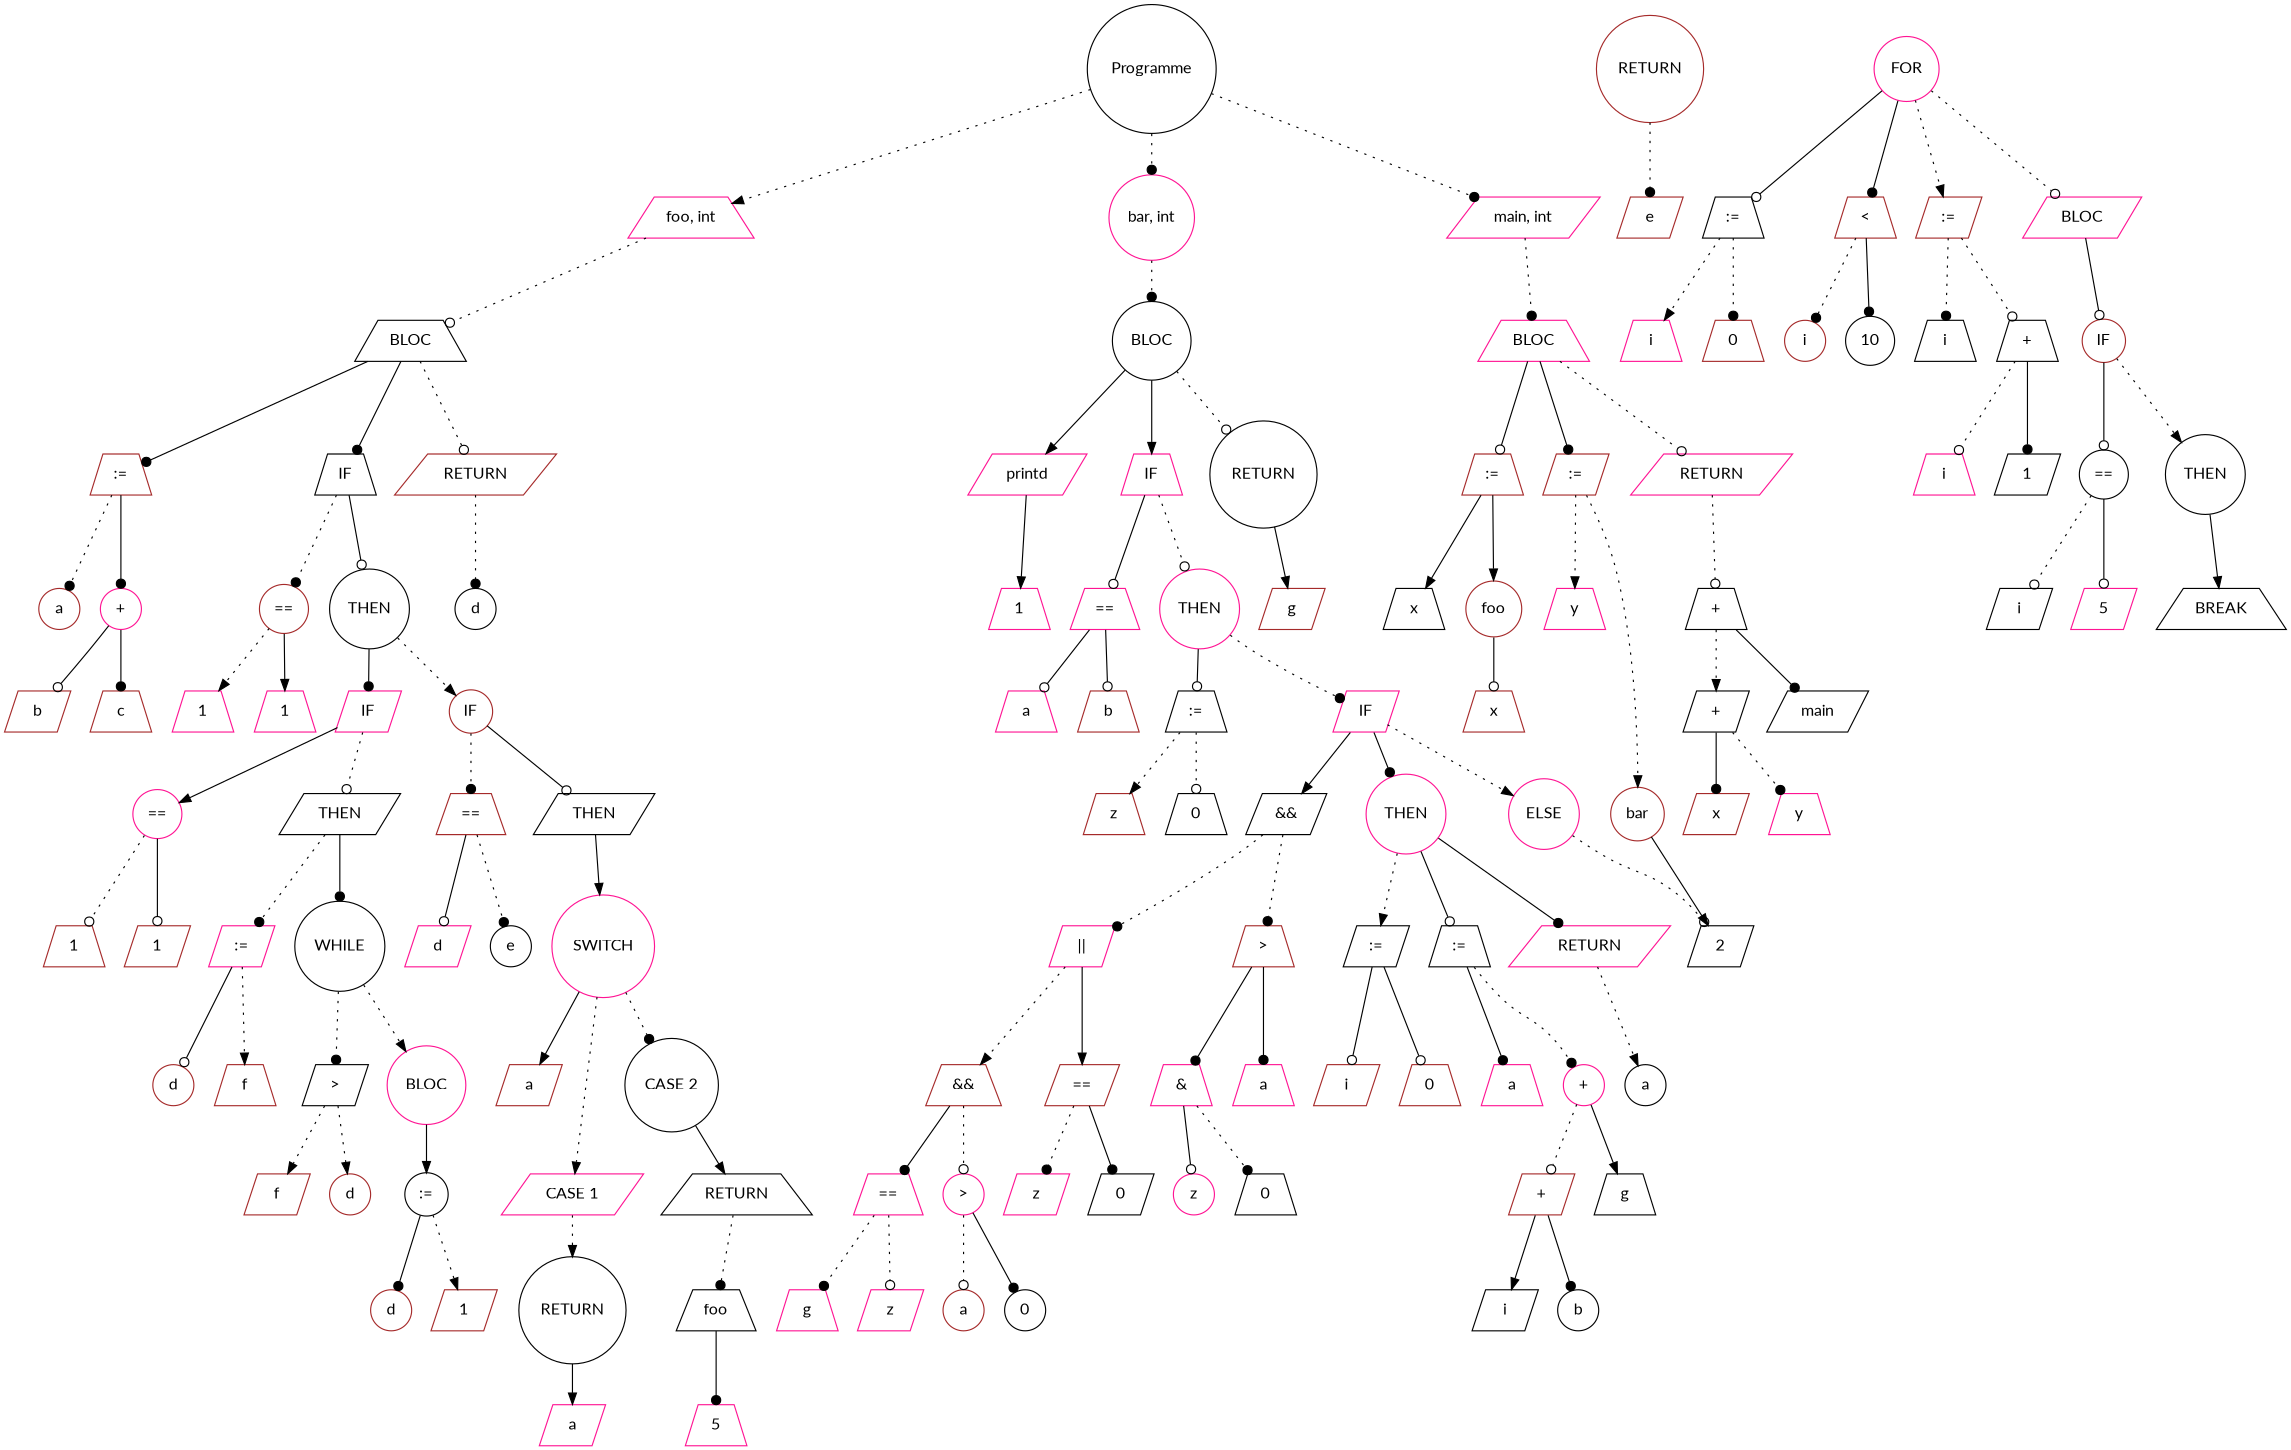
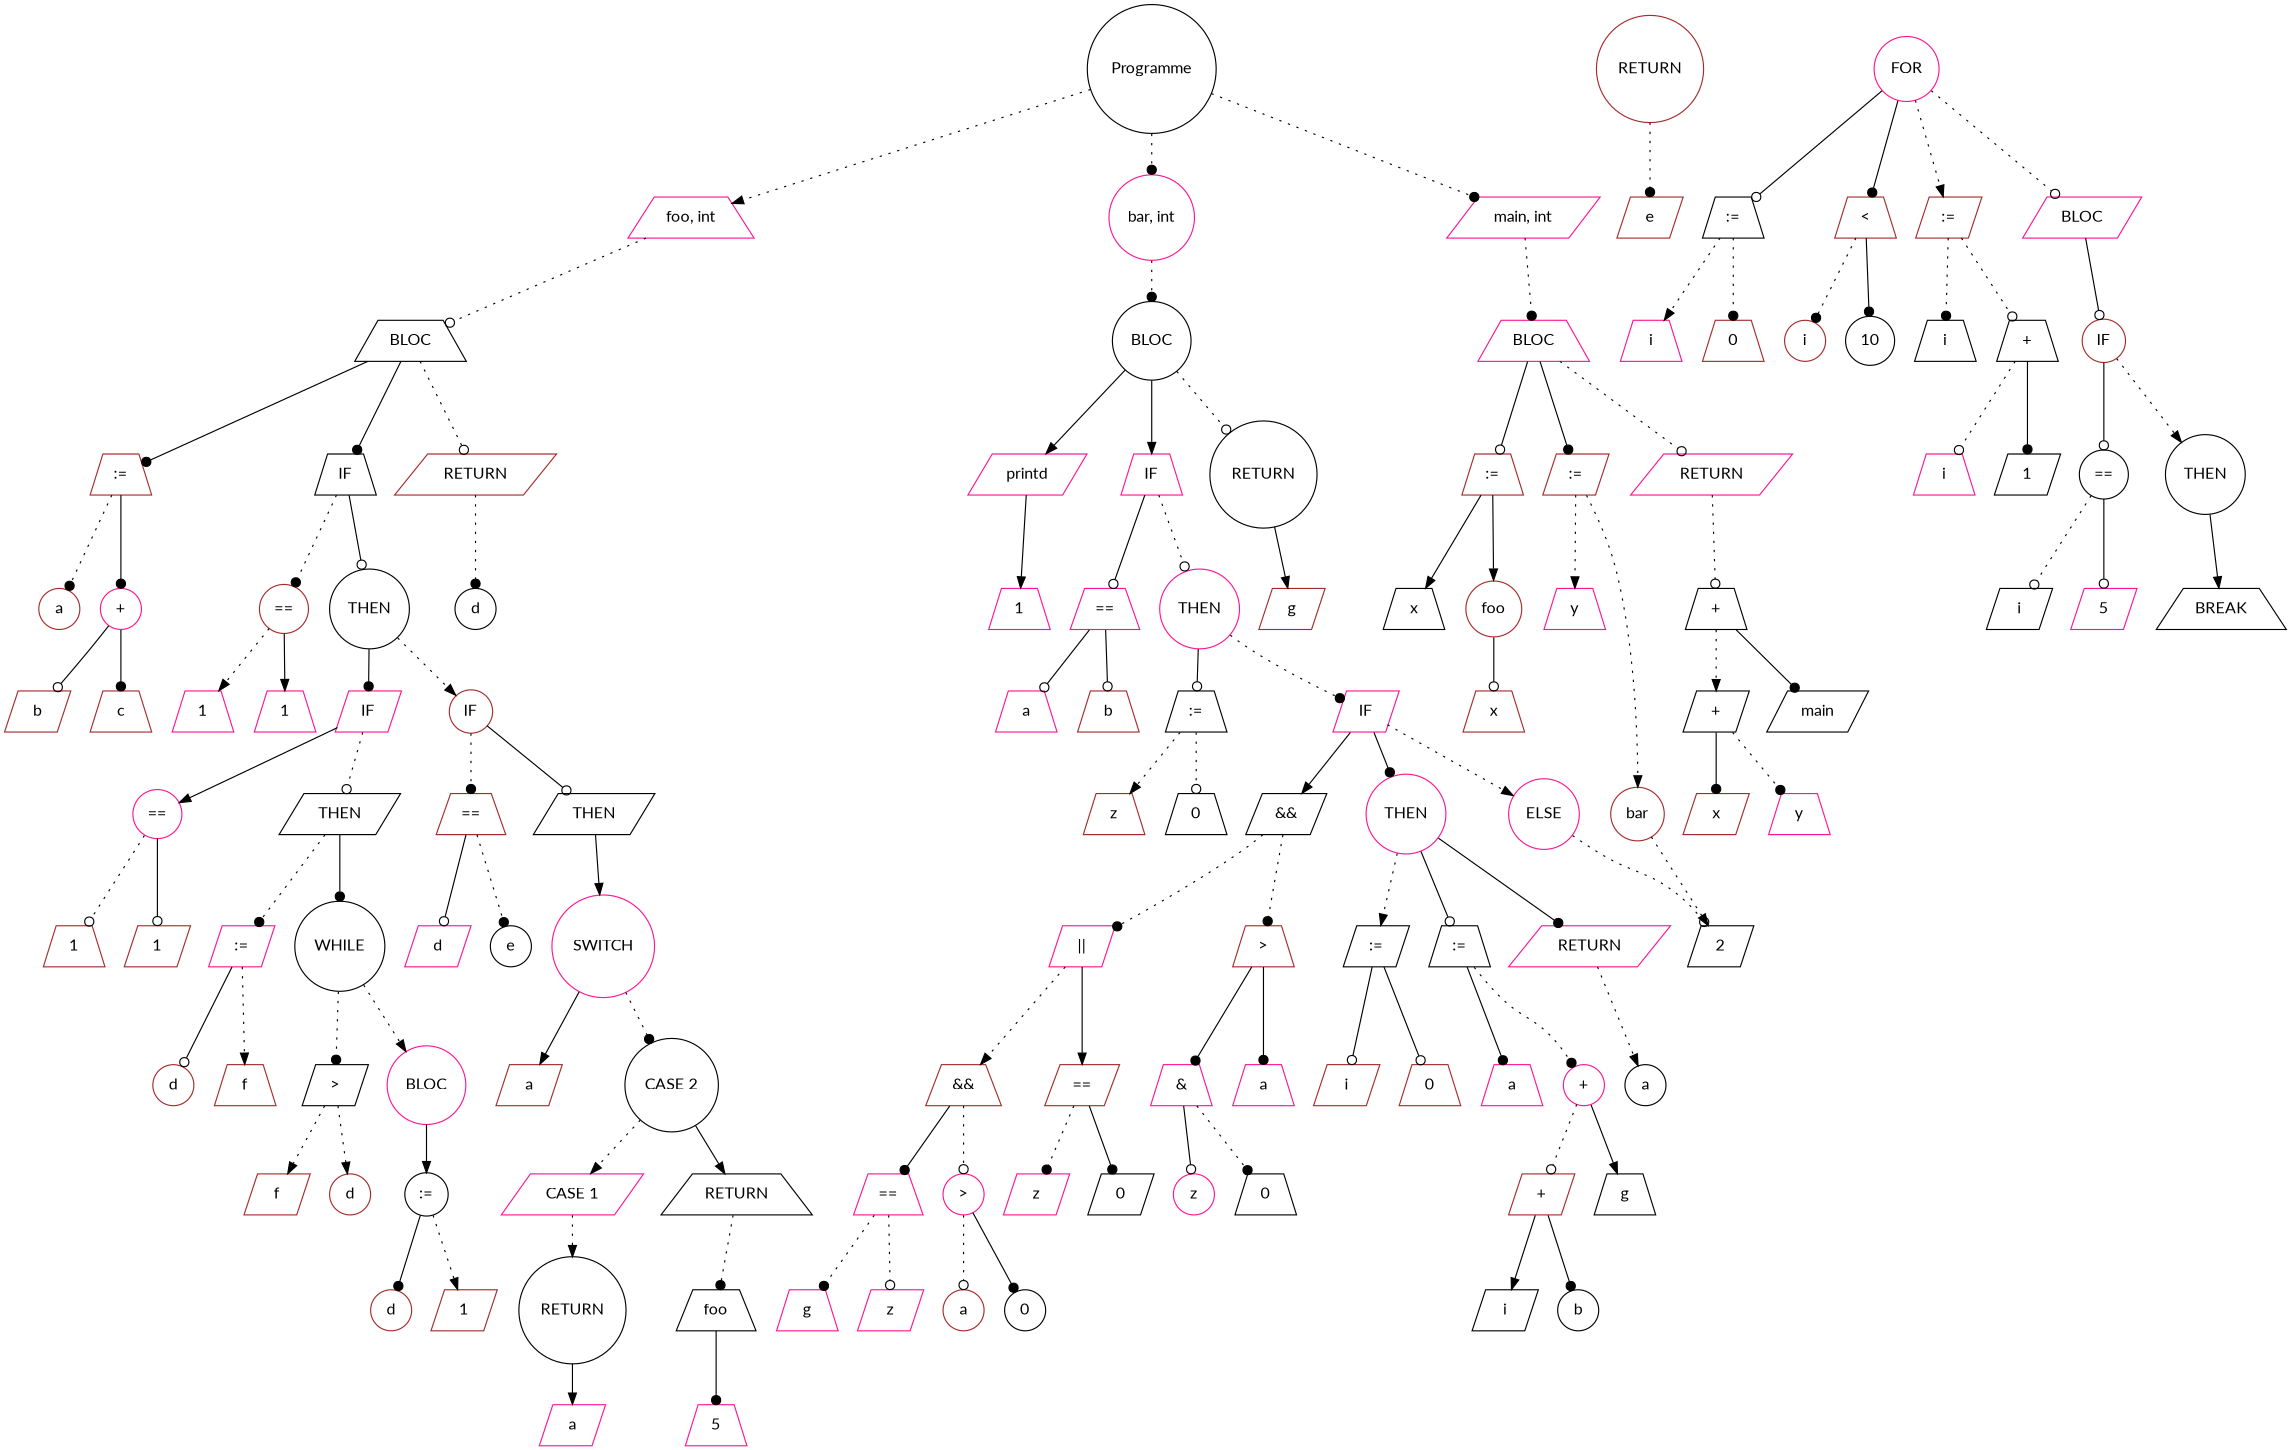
  digraph {
    fontname=Lato
    node [color=deeppink fontname=Lato shape=trapezium]
    edge [arrowhead=dot fontname=Lato style=dotted]
    n1 [color=black label=Programme shape=circle]
    n2 [label="foo, int"]
    n3 [label="bar, int" shape=circle]
    n4 [label="main, int" shape=parallelogram]
    n5 [color=black label=BLOC]
    n6 [color=black label=BLOC shape=circle]
    n7 [label=BLOC]
    n8 [color=brown label=":="]
    n9 [color=black label=IF]
    n10 [color=brown label=RETURN shape=parallelogram]
    n11 [color=brown label=a shape=circle]
    n12 [label="+" shape=circle]
    n13 [color=brown label="==" shape=circle]
    n14 [color=black label=THEN shape=circle]
    n15 [color=black label=d shape=circle]
    n16 [color=brown label=b shape=parallelogram]
    n17 [color=brown label=c]
    n18 [label=1]
    n19 [label=1]
    n20 [label=IF shape=parallelogram]
    n21 [color=brown label=IF shape=circle]
    n22 [label="==" shape=circle]
    n23 [color=black label=THEN shape=parallelogram]
    n24 [color=brown label="=="]
    n25 [color=black label=THEN shape=parallelogram]
    n26 [color=brown label=1]
    n27 [color=brown label=1 shape=parallelogram]
    n28 [label=":=" shape=parallelogram]
    n29 [color=black label=WHILE shape=circle]
    n30 [color=brown label=d shape=circle]
    n31 [color=brown label=f]
    n32 [color=black label=">" shape=parallelogram]
    n33 [label=BLOC shape=circle]
    n34 [color=brown label=f shape=parallelogram]
    n35 [color=brown label=d shape=circle]
    n36 [color=black label=":=" shape=circle]
    n37 [color=brown label=d shape=circle]
    n38 [color=brown label=1 shape=parallelogram]
    n39 [label=d shape=parallelogram]
    n40 [color=black label=e shape=circle]
    n41 [label=SWITCH shape=circle]
    n42 [color=brown label=a shape=parallelogram]
    n43 [label="CASE 1" shape=parallelogram]
    n44 [color=black label="CASE 2" shape=circle]
    n45 [color=black label=RETURN shape=circle]
    n46 [color=black label=RETURN]
    n47 [label=a shape=parallelogram]
    n48 [color=black label=foo]
    n49 [label=5]
    n50 [color=brown label=RETURN shape=circle]
    n51 [color=brown label=e shape=parallelogram]
    n52 [label=printd shape=parallelogram]
    n53 [label=IF]
    n54 [color=black label=RETURN shape=circle]
    n55 [label=1]
    n56 [label="=="]
    n57 [label=THEN shape=circle]
    n58 [color=brown label=g shape=parallelogram]
    n59 [label=a]
    n60 [color=brown label=b]
    n61 [color=black label=":="]
    n62 [label=IF shape=parallelogram]
    n63 [color=brown label=z]
    n64 [color=black label=0]
    n65 [color=black label="&&" shape=parallelogram]
    n66 [label=THEN shape=circle]
    n67 [label=ELSE shape=circle]
    n68 [label="||" shape=parallelogram]
    n69 [color=brown label=">"]
    n70 [color=black label=":=" shape=parallelogram]
    n71 [color=black label=":="]
    n72 [label=RETURN shape=parallelogram]
    n73 [color=black label=2 shape=parallelogram]
    n74 [color=brown label="&&"]
    n75 [color=brown label="==" shape=parallelogram]
    n76 [label="&"]
    n77 [label=a]
    n78 [label="=="]
    n79 [label=">" shape=circle]
    n80 [label=z shape=parallelogram]
    n81 [color=black label=0 shape=parallelogram]
    n82 [label=g]
    n83 [label=z shape=parallelogram]
    n84 [color=brown label=a shape=circle]
    n85 [color=black label=0 shape=circle]
    n86 [label=z shape=circle]
    n87 [color=black label=0]
    n88 [color=brown label=i shape=parallelogram]
    n89 [color=brown label=0]
    n90 [label=a]
    n91 [label="+" shape=circle]
    n92 [color=black label=a shape=circle]
    n93 [color=brown label="+" shape=parallelogram]
    n94 [color=black label=g]
    n95 [color=black label=i shape=parallelogram]
    n96 [color=black label=b shape=circle]
    n97 [label=FOR shape=circle]
    n98 [color=black label=":="]
    n99 [color=brown label="<"]
    n100 [color=brown label=":=" shape=parallelogram]
    n101 [label=BLOC shape=parallelogram]
    n102 [label=i]
    n103 [color=brown label=0]
    n104 [color=brown label=i shape=circle]
    n105 [color=black label=10 shape=circle]
    n106 [color=black label=i]
    n107 [color=black label="+"]
    n108 [color=brown label=IF shape=circle]
    n109 [label=i]
    n110 [color=black label=1 shape=parallelogram]
    n111 [color=black label="==" shape=circle]
    n112 [color=black label=THEN shape=circle]
    n113 [color=black label=i shape=parallelogram]
    n114 [label=5 shape=parallelogram]
    n115 [color=black label=BREAK]
    n116 [color=brown label=":="]
    n117 [color=brown label=":=" shape=parallelogram]
    n118 [label=RETURN shape=parallelogram]
    n119 [color=black label=x]
    n120 [color=brown label=foo shape=circle]
    n121 [label=y]
    n122 [color=brown label=bar shape=circle]
    n123 [color=black label="+"]
    n124 [color=brown label=x]
    n125 [color=black label="+" shape=parallelogram]
    n126 [color=black label=main shape=parallelogram]
    n127 [color=brown label=x shape=parallelogram]
    n128 [label=y]
    n1 -> n2 [arrowhead=normal]
    n1 -> n3
    n1 -> n4
    n2 -> n5 [arrowhead=odot]
    n3 -> n6
    n4 -> n7
    n5 -> n8 [style=solid]
    n5 -> n9 [style=solid]
    n5 -> n10 [arrowhead=odot]
    n6 -> n52 [arrowhead=normal style=solid]
    n6 -> n53 [arrowhead=normal style=solid]
    n6 -> n54 [arrowhead=odot]
    n7 -> n116 [arrowhead=odot style=solid]
    n7 -> n117 [style=solid]
    n7 -> n118 [arrowhead=odot]
    n8 -> n11
    n8 -> n12 [style=solid]
    n9 -> n13
    n9 -> n14 [arrowhead=odot style=solid]
    n10 -> n15
    n12 -> n16 [arrowhead=odot style=solid]
    n12 -> n17 [style=solid]
    n13 -> n18 [arrowhead=normal]
    n13 -> n19 [arrowhead=normal style=solid]
    n14 -> n20 [style=solid]
    n14 -> n21 [arrowhead=normal]
    n20 -> n22 [arrowhead=normal style=solid]
    n20 -> n23 [arrowhead=odot]
    n21 -> n24
    n21 -> n25 [arrowhead=odot style=solid]
    n22 -> n26 [arrowhead=odot]
    n22 -> n27 [arrowhead=odot style=solid]
    n23 -> n28
    n23 -> n29 [style=solid]
    n24 -> n39 [arrowhead=odot style=solid]
    n24 -> n40
    n25 -> n41 [arrowhead=normal style=solid]
    n28 -> n30 [arrowhead=odot style=solid]
    n28 -> n31 [arrowhead=normal]
    n29 -> n32
    n29 -> n33 [arrowhead=normal]
    n32 -> n34 [arrowhead=normal]
    n32 -> n35 [arrowhead=normal]
    n33 -> n36 [arrowhead=normal style=solid]
    n36 -> n37 [style=solid]
    n36 -> n38 [arrowhead=normal]
    n41 -> n42 [arrowhead=normal style=solid]
-   n41 -> n43 [arrowhead=normal]
+   n44 -> n43 [arrowhead=normal]
    n41 -> n44
    n43 -> n45 [arrowhead=normal]
    n44 -> n46 [arrowhead=normal style=solid]
    n45 -> n47 [arrowhead=normal style=solid]
    n46 -> n48
    n48 -> n49 [style=solid]
    n50 -> n51
    n52 -> n55 [arrowhead=normal style=solid]
    n53 -> n56 [arrowhead=odot style=solid]
    n53 -> n57 [arrowhead=odot]
    n54 -> n58 [arrowhead=normal style=solid]
    n56 -> n59 [arrowhead=odot style=solid]
    n56 -> n60 [arrowhead=odot style=solid]
    n57 -> n61 [arrowhead=odot style=solid]
    n57 -> n62
    n61 -> n63 [arrowhead=normal]
    n61 -> n64 [arrowhead=odot]
    n62 -> n65 [arrowhead=normal style=solid]
    n62 -> n66 [style=solid]
    n62 -> n67 [arrowhead=normal]
    n65 -> n68
    n65 -> n69
    n66 -> n70 [arrowhead=normal]
    n66 -> n71 [arrowhead=odot style=solid]
    n66 -> n72 [style=solid]
    n67 -> n73 [arrowhead=odot]
    n68 -> n74 [arrowhead=normal]
    n68 -> n75 [arrowhead=normal style=solid]
    n69 -> n76 [style=solid]
    n69 -> n77 [style=solid]
    n70 -> n88 [arrowhead=odot style=solid]
    n70 -> n89 [arrowhead=odot style=solid]
    n71 -> n90 [style=solid]
    n71 -> n91
    n72 -> n92 [arrowhead=normal]
    n74 -> n78 [style=solid]
    n74 -> n79 [arrowhead=odot]
    n75 -> n80
    n75 -> n81 [style=solid]
    n76 -> n86 [arrowhead=odot style=solid]
    n76 -> n87
    n78 -> n82
    n78 -> n83 [arrowhead=odot]
    n79 -> n84 [arrowhead=odot]
    n79 -> n85 [style=solid]
    n91 -> n93 [arrowhead=odot]
    n91 -> n94 [arrowhead=normal style=solid]
    n93 -> n95 [arrowhead=normal style=solid]
    n93 -> n96 [style=solid]
    n97 -> n98 [arrowhead=odot style=solid]
    n97 -> n99 [style=solid]
    n97 -> n100 [arrowhead=normal]
    n97 -> n101 [arrowhead=odot]
    n98 -> n102 [arrowhead=normal]
    n98 -> n103
    n99 -> n104
    n99 -> n105 [style=solid]
    n100 -> n106
    n100 -> n107 [arrowhead=odot]
    n101 -> n108 [arrowhead=odot style=solid]
    n107 -> n109 [arrowhead=odot]
    n107 -> n110 [style=solid]
    n108 -> n111 [arrowhead=odot style=solid]
    n108 -> n112 [arrowhead=normal]
    n111 -> n113 [arrowhead=odot]
    n111 -> n114 [arrowhead=odot style=solid]
    n112 -> n115 [arrowhead=normal style=solid]
    n116 -> n119 [arrowhead=normal style=solid]
    n116 -> n120 [arrowhead=normal style=solid]
    n117 -> n121 [arrowhead=normal]
    n117 -> n122 [arrowhead=normal]
    n118 -> n123 [arrowhead=odot]
    n120 -> n124 [arrowhead=odot style=solid]
-   n122 -> n73 [arrowhead=normal style=solid]
+   n122 -> n73 [arrowhead=normal]
    n123 -> n125 [arrowhead=normal]
    n123 -> n126 [style=solid]
    n125 -> n127 [style=solid]
    n125 -> n128
  }
